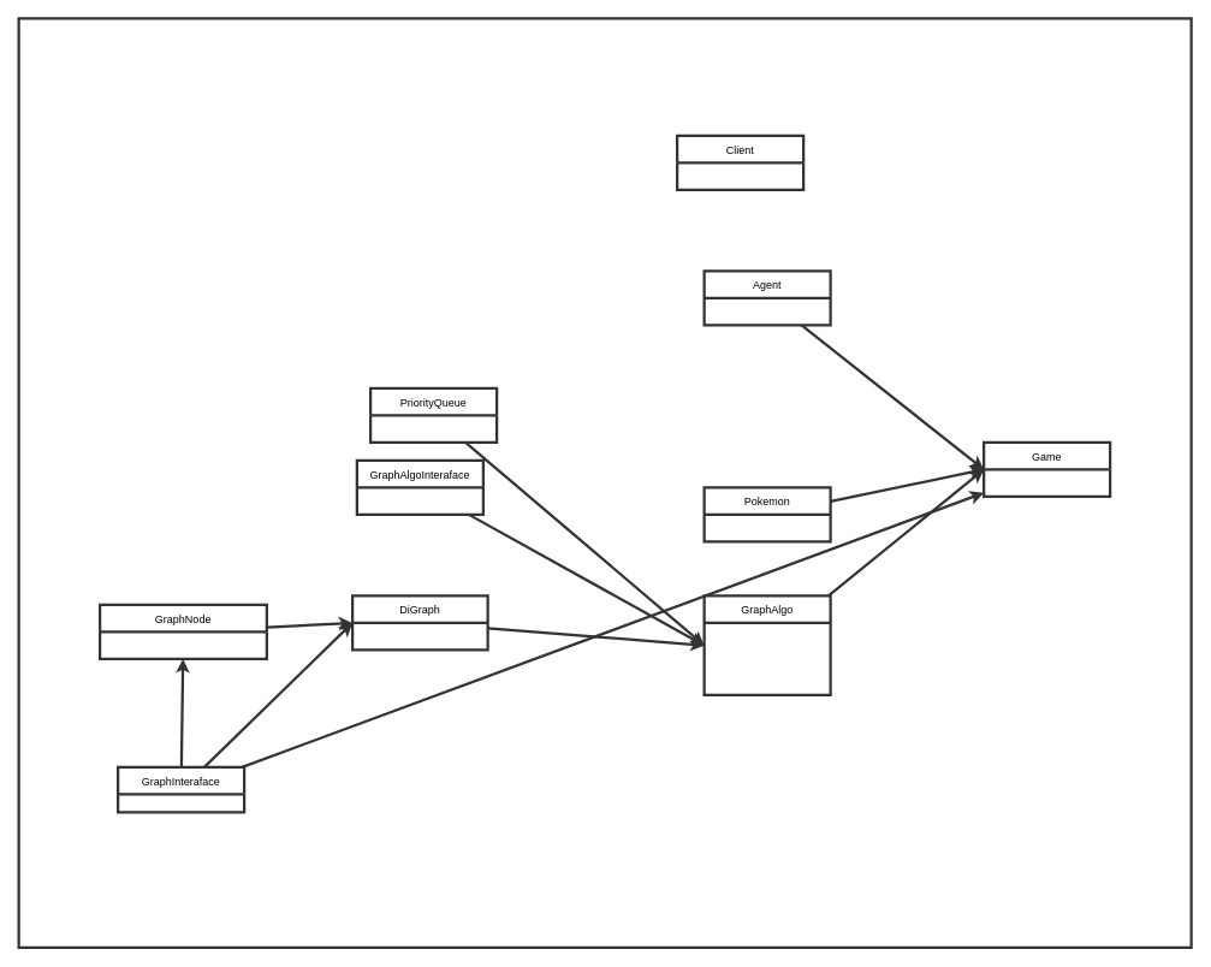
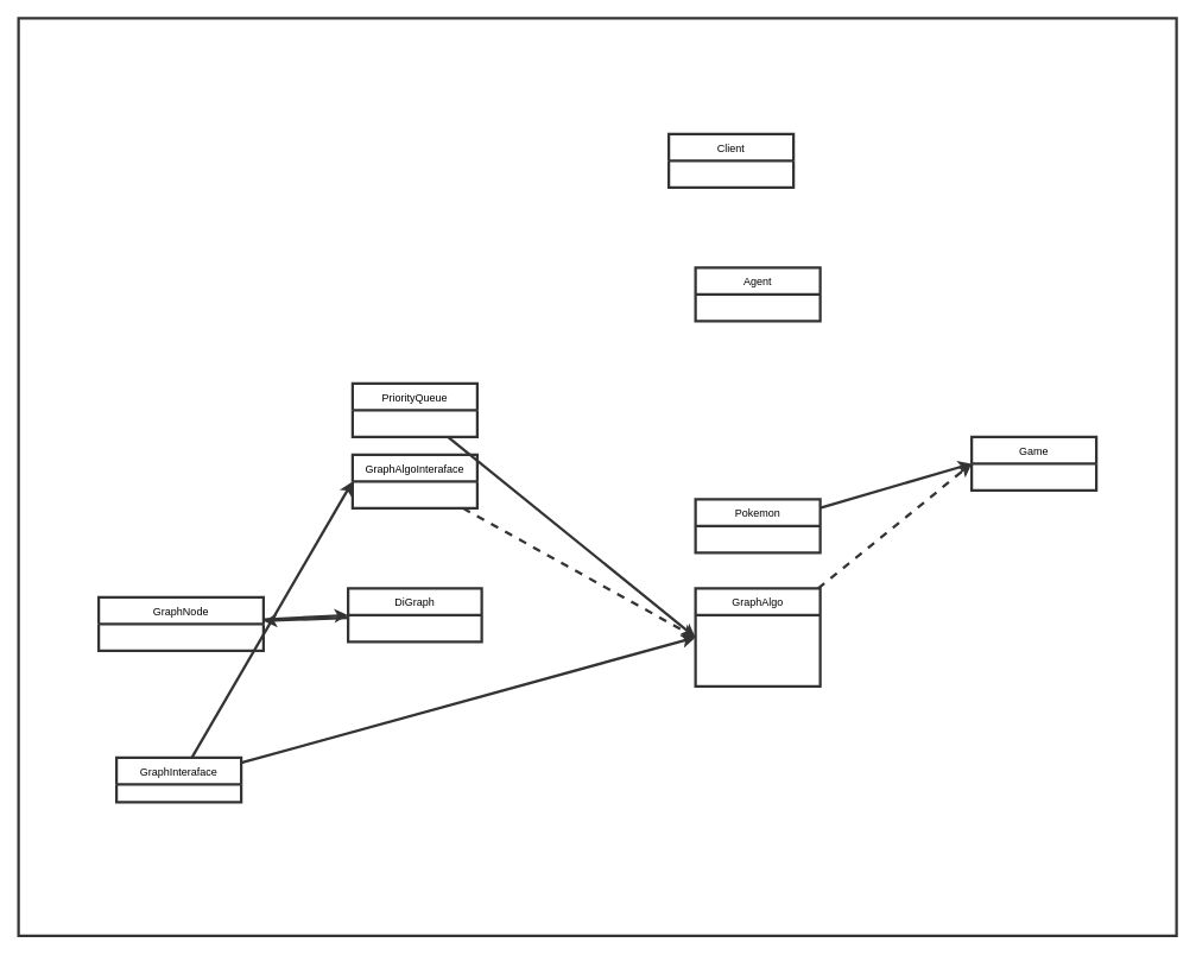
  <mxCell id="0" />
  <mxCell id="1" parent="0" />
  <mxCell id="2" value="" style="rounded=0;whiteSpace=wrap;html=1;strokeColor=#333333;strokeWidth=3;fillColor=#FFFFFF;" vertex="1" parent="1"><mxGeometry x="20" y="20" width="1300" height="1030" as="geometry" /></mxCell>
  <mxCell id="3" value="Client" style="swimlane;fontStyle=0;childLayout=stackLayout;horizontal=1;startSize=30;horizontalStack=0;resizeParent=1;resizeParentMax=0;resizeLast=0;collapsible=1;marginBottom=0;strokeWidth=3;strokeColor=#333333;" parent="1" vertex="1"><mxGeometry x="750" y="150" width="140" height="60" as="geometry" /></mxCell>
- <mxCell id="4" style="edgeStyle=none;html=1;entryX=0;entryY=0.5;entryDx=0;entryDy=0;strokeWidth=3;strokeColor=#333333;" parent="1" source="5" target="6" edge="1"><mxGeometry relative="1" as="geometry" /></mxCell>
  <mxCell id="5" value="Agent" style="swimlane;fontStyle=0;childLayout=stackLayout;horizontal=1;startSize=30;horizontalStack=0;resizeParent=1;resizeParentMax=0;resizeLast=0;collapsible=1;marginBottom=0;strokeWidth=3;strokeColor=#333333;" parent="1" vertex="1"><mxGeometry y="300" width="140" height="60" as="geometry" x="780" /></mxCell>
  <mxCell id="6" value="Game" style="swimlane;fontStyle=0;childLayout=stackLayout;horizontal=1;startSize=30;horizontalStack=0;resizeParent=1;resizeParentMax=0;resizeLast=0;collapsible=1;marginBottom=0;strokeWidth=3;strokeColor=#333333;" parent="1" vertex="1"><mxGeometry x="1090" y="490" width="140" height="60" as="geometry" /></mxCell>
  <mxCell id="7" style="edgeStyle=none;html=1;strokeWidth=3;strokeColor=#333333;" parent="1" source="8" edge="1"><mxGeometry relative="1" as="geometry"><mxPoint x="1090" y="520" as="targetPoint" /></mxGeometry></mxCell>
- <mxCell id="8" value="Pokemon" style="swimlane;fontStyle=0;childLayout=stackLayout;horizontal=1;startSize=30;horizontalStack=0;resizeParent=1;resizeParentMax=0;resizeLast=0;collapsible=1;marginBottom=0;strokeWidth=3;strokeColor=#333333;" parent="1" vertex="1"><mxGeometry y="540" width="140" height="60" as="geometry" x="780" /></mxCell>
- <mxCell id="9" style="edgeStyle=none;html=1;entryX=0;entryY=0.5;entryDx=0;entryDy=0;strokeWidth=3;strokeColor=#333333;" parent="1" source="10" target="6" edge="1"><mxGeometry relative="1" as="geometry" /></mxCell>
+ <mxCell id="8" value="Pokemon" style="swimlane;fontStyle=0;childLayout=stackLayout;horizontal=1;startSize=30;horizontalStack=0;resizeParent=1;resizeParentMax=0;resizeLast=0;collapsible=1;marginBottom=0;strokeWidth=3;strokeColor=#333333;" parent="1" vertex="1"><mxGeometry x="780" y="560" width="140" height="60" as="geometry" /></mxCell>
+ <mxCell id="9" style="edgeStyle=none;html=1;entryX=0;entryY=0.5;entryDx=0;entryDy=0;strokeWidth=3;strokeColor=#333333;dashed=1;" parent="1" source="10" target="6" edge="1"><mxGeometry relative="1" as="geometry" /></mxCell>
  <mxCell id="10" value="GraphAlgo" style="swimlane;fontStyle=0;childLayout=stackLayout;horizontal=1;startSize=30;horizontalStack=0;resizeParent=1;resizeParentMax=0;resizeLast=0;collapsible=1;marginBottom=0;strokeWidth=3;strokeColor=#333333;" parent="1" vertex="1"><mxGeometry y="660" width="140" height="110" as="geometry" x="780" /></mxCell>
- <mxCell id="11" style="edgeStyle=none;html=1;entryX=0;entryY=0.5;entryDx=0;entryDy=0;strokeWidth=3;strokeColor=#333333;" parent="1" source="12" target="10" edge="1"><mxGeometry relative="1" as="geometry" /></mxCell>
+ <mxCell id="11" style="edgeStyle=none;html=1;strokeWidth=3;strokeColor=#333333;" parent="1" source="12" target="14" edge="1"><mxGeometry relative="1" as="geometry" /></mxCell>
  <mxCell id="12" value="DiGraph" style="swimlane;fontStyle=0;childLayout=stackLayout;horizontal=1;startSize=30;horizontalStack=0;resizeParent=1;resizeParentMax=0;resizeLast=0;collapsible=1;marginBottom=0;strokeWidth=3;strokeColor=#333333;" parent="1" vertex="1"><mxGeometry x="390" y="660" width="150" height="60" as="geometry" /></mxCell>
  <mxCell id="13" style="edgeStyle=none;html=1;strokeWidth=3;strokeColor=#333333;" parent="1" source="14" edge="1"><mxGeometry relative="1" as="geometry"><mxPoint x="390" y="690" as="targetPoint" /></mxGeometry></mxCell>
  <mxCell id="14" value="GraphNode" style="swimlane;fontStyle=0;childLayout=stackLayout;horizontal=1;startSize=30;horizontalStack=0;resizeParent=1;resizeParentMax=0;resizeLast=0;collapsible=1;marginBottom=0;strokeWidth=3;strokeColor=#333333;" parent="1" vertex="1"><mxGeometry x="110" y="670" width="185" height="60" as="geometry" /></mxCell>
- <mxCell id="15" style="edgeStyle=none;html=1;strokeWidth=3;strokeColor=#333333;" parent="1" source="18" target="6" edge="1"><mxGeometry relative="1" as="geometry" /></mxCell>
- <mxCell id="16" style="edgeStyle=none;html=1;entryX=0;entryY=0.5;entryDx=0;entryDy=0;strokeWidth=3;strokeColor=#333333;" parent="1" source="18" target="12" edge="1"><mxGeometry relative="1" as="geometry" /></mxCell>
- <mxCell id="17" style="edgeStyle=none;html=1;strokeWidth=3;strokeColor=#333333;" parent="1" source="18" target="14" edge="1"><mxGeometry relative="1" as="geometry" /></mxCell>
+ <mxCell id="15" style="edgeStyle=none;html=1;entryX=0;entryY=0.5;entryDx=0;entryDy=0;strokeWidth=3;strokeColor=#333333;" parent="1" source="18" target="10" edge="1"><mxGeometry relative="1" as="geometry" /></mxCell>
+ <mxCell id="17" style="edgeStyle=none;html=1;entryX=0;entryY=0.5;entryDx=0;entryDy=0;strokeWidth=3;strokeColor=#333333;" parent="1" source="18" target="20" edge="1"><mxGeometry relative="1" as="geometry" /></mxCell>
  <mxCell id="18" value="GraphInteraface" style="swimlane;fontStyle=0;childLayout=stackLayout;horizontal=1;startSize=30;horizontalStack=0;resizeParent=1;resizeParentMax=0;resizeLast=0;collapsible=1;marginBottom=0;strokeWidth=3;strokeColor=#333333;" parent="1" vertex="1"><mxGeometry x="130" y="850" width="140" height="50" as="geometry" /></mxCell>
- <mxCell id="19" style="edgeStyle=none;html=1;entryX=0;entryY=0.5;entryDx=0;entryDy=0;strokeWidth=3;strokeColor=#333333;" parent="1" source="20" target="10" edge="1"><mxGeometry relative="1" as="geometry" /></mxCell>
+ <mxCell id="19" style="edgeStyle=none;html=1;entryX=0;entryY=0.5;entryDx=0;entryDy=0;strokeWidth=3;strokeColor=#333333;dashed=1;" parent="1" source="20" target="10" edge="1"><mxGeometry relative="1" as="geometry" /></mxCell>
  <mxCell id="20" value="GraphAlgoInteraface" style="swimlane;fontStyle=0;childLayout=stackLayout;horizontal=1;startSize=30;horizontalStack=0;resizeParent=1;resizeParentMax=0;resizeLast=0;collapsible=1;marginBottom=0;strokeWidth=3;strokeColor=#333333;" parent="1" vertex="1"><mxGeometry x="395" y="510" width="140" height="60" as="geometry" /></mxCell>
  <mxCell id="21" style="edgeStyle=none;html=1;entryX=0;entryY=0.5;entryDx=0;entryDy=0;strokeWidth=3;strokeColor=#333333;" parent="1" source="22" target="10" edge="1"><mxGeometry relative="1" as="geometry" /></mxCell>
- <mxCell id="22" value="PriorityQueue" style="swimlane;fontStyle=0;childLayout=stackLayout;horizontal=1;startSize=30;horizontalStack=0;resizeParent=1;resizeParentMax=0;resizeLast=0;collapsible=1;marginBottom=0;strokeWidth=3;strokeColor=#333333;" parent="1" vertex="1"><mxGeometry x="410" y="430" width="140" height="60" as="geometry" /></mxCell>
+ <mxCell id="22" value="PriorityQueue" style="swimlane;fontStyle=0;childLayout=stackLayout;horizontal=1;startSize=30;horizontalStack=0;resizeParent=1;resizeParentMax=0;resizeLast=0;collapsible=1;marginBottom=0;strokeWidth=3;strokeColor=#333333;" parent="1" vertex="1"><mxGeometry x="395" y="430" width="140" height="60" as="geometry" /></mxCell>
